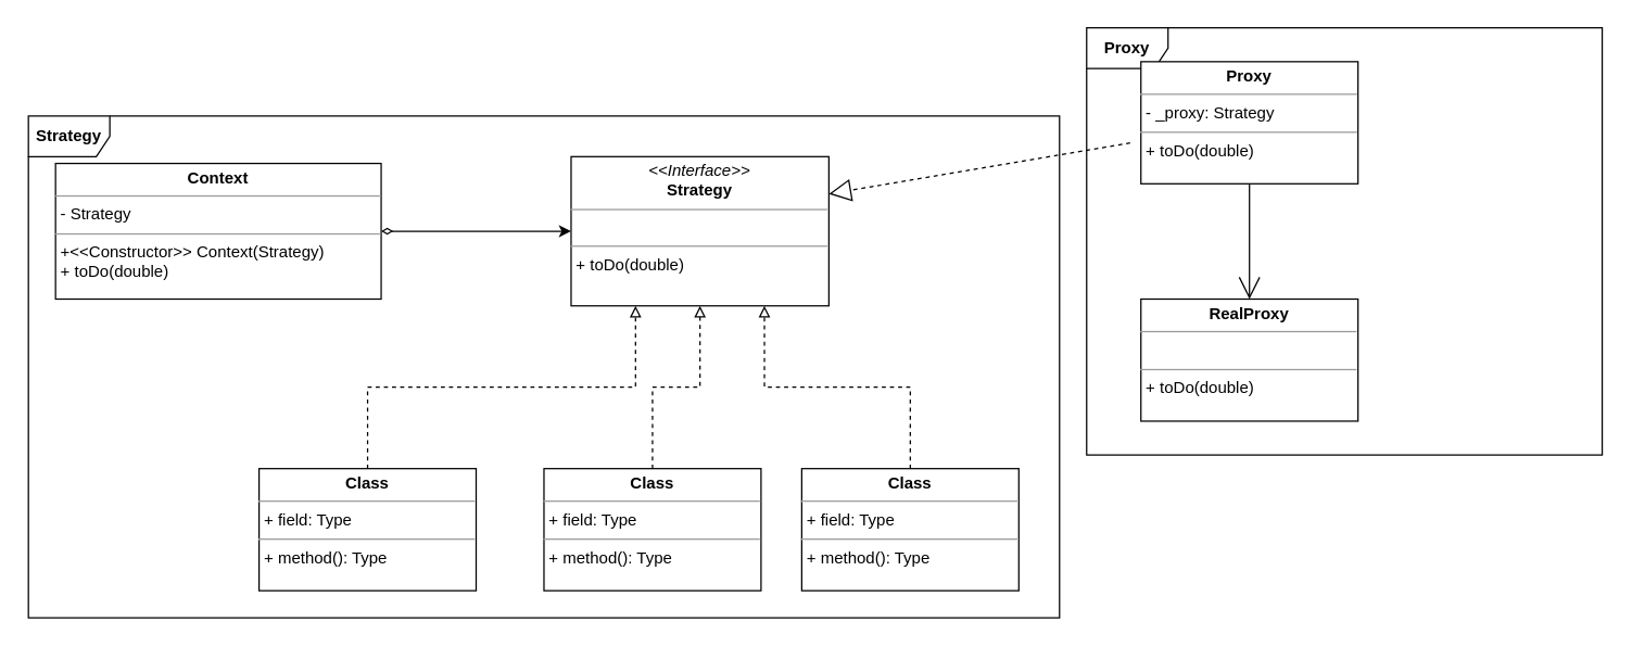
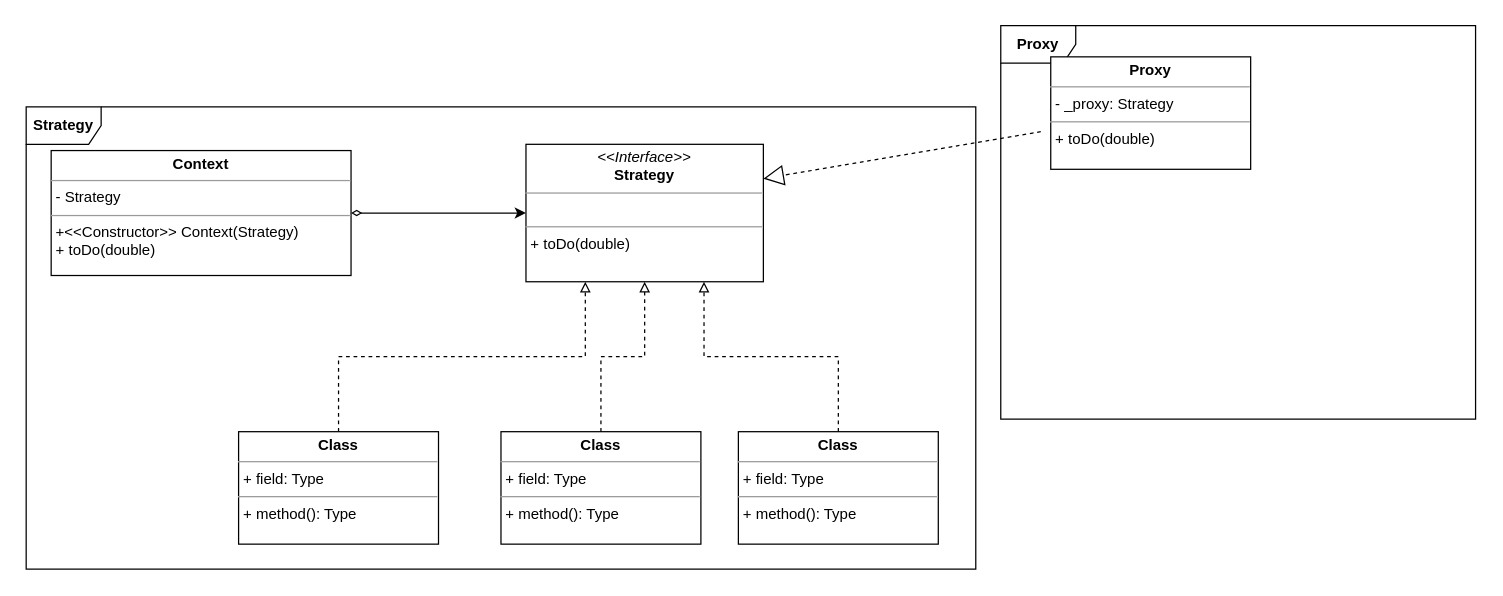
  <mxCell id="0" />
  <mxCell id="1" parent="0" />
  <mxCell id="2" value="&lt;b&gt;Proxy&lt;/b&gt;" style="shape=umlFrame;whiteSpace=wrap;html=1;hachureGap=4;pointerEvents=0;" vertex="1" parent="1"><mxGeometry x="800" y="20" width="380" height="315" as="geometry" /></mxCell>
  <mxCell id="3" value="&lt;b&gt;Strategy&lt;/b&gt;" style="shape=umlFrame;whiteSpace=wrap;html=1;hachureGap=4;pointerEvents=0;" vertex="1" parent="1"><mxGeometry x="20" y="85" width="760" height="370" as="geometry" /></mxCell>
  <mxCell id="4" style="edgeStyle=orthogonalEdgeStyle;rounded=0;html=1;exitX=0.5;exitY=0;entryX=0.5;entryY=1;dashed=1;startArrow=none;startFill=0;endArrow=block;endFill=0;jettySize=auto;orthogonalLoop=1;strokeWidth=1;fontSize=14;" parent="1" source="5" target="6" edge="1"><mxGeometry relative="1" as="geometry" /></mxCell>
  <mxCell id="5" value="&lt;p style=&quot;margin:0px;margin-top:4px;text-align:center;&quot;&gt;&lt;b&gt;Class&lt;/b&gt;&lt;/p&gt;&lt;hr size=&quot;1&quot;/&gt;&lt;p style=&quot;margin:0px;margin-left:4px;&quot;&gt;+ field: Type&lt;/p&gt;&lt;hr size=&quot;1&quot;/&gt;&lt;p style=&quot;margin:0px;margin-left:4px;&quot;&gt;+ method(): Type&lt;/p&gt;" style="verticalAlign=top;align=left;overflow=fill;fontSize=12;fontFamily=Helvetica;html=1;" parent="1" vertex="1"><mxGeometry x="400" y="345" width="160" height="90" as="geometry" /></mxCell>
  <mxCell id="6" value="&lt;p style=&quot;margin: 0px ; margin-top: 4px ; text-align: center&quot;&gt;&lt;i&gt;&amp;lt;&amp;lt;Interface&amp;gt;&amp;gt;&lt;/i&gt;&lt;br&gt;&lt;b&gt;Strategy&lt;/b&gt;&lt;/p&gt;&lt;hr size=&quot;1&quot;&gt;&lt;p style=&quot;margin: 0px ; margin-left: 4px&quot;&gt;&lt;br&gt;&lt;/p&gt;&lt;hr size=&quot;1&quot;&gt;&lt;p style=&quot;margin: 0px ; margin-left: 4px&quot;&gt;+ toDo(double)&lt;/p&gt;" style="verticalAlign=top;align=left;overflow=fill;fontSize=12;fontFamily=Helvetica;html=1;" parent="1" vertex="1"><mxGeometry x="420" y="115" width="190" height="110" as="geometry" /></mxCell>
  <mxCell id="7" style="edgeStyle=orthogonalEdgeStyle;rounded=0;html=1;exitX=0.5;exitY=0;entryX=0.75;entryY=1;dashed=1;startArrow=none;startFill=0;endArrow=block;endFill=0;jettySize=auto;orthogonalLoop=1;strokeWidth=1;fontSize=14;" parent="1" source="8" target="6" edge="1"><mxGeometry relative="1" as="geometry" /></mxCell>
  <mxCell id="8" value="&lt;p style=&quot;margin:0px;margin-top:4px;text-align:center;&quot;&gt;&lt;b&gt;Class&lt;/b&gt;&lt;/p&gt;&lt;hr size=&quot;1&quot;/&gt;&lt;p style=&quot;margin:0px;margin-left:4px;&quot;&gt;+ field: Type&lt;/p&gt;&lt;hr size=&quot;1&quot;/&gt;&lt;p style=&quot;margin:0px;margin-left:4px;&quot;&gt;+ method(): Type&lt;/p&gt;" style="verticalAlign=top;align=left;overflow=fill;fontSize=12;fontFamily=Helvetica;html=1;" parent="1" vertex="1"><mxGeometry x="590" y="345" width="160" height="90" as="geometry" /></mxCell>
  <mxCell id="9" style="edgeStyle=orthogonalEdgeStyle;rounded=0;html=1;exitX=0.5;exitY=0;entryX=0.25;entryY=1;dashed=1;startArrow=none;startFill=0;endArrow=block;endFill=0;jettySize=auto;orthogonalLoop=1;strokeWidth=1;fontSize=14;" parent="1" source="10" target="6" edge="1"><mxGeometry relative="1" as="geometry" /></mxCell>
  <mxCell id="10" value="&lt;p style=&quot;margin:0px;margin-top:4px;text-align:center;&quot;&gt;&lt;b&gt;Class&lt;/b&gt;&lt;/p&gt;&lt;hr size=&quot;1&quot;/&gt;&lt;p style=&quot;margin:0px;margin-left:4px;&quot;&gt;+ field: Type&lt;/p&gt;&lt;hr size=&quot;1&quot;/&gt;&lt;p style=&quot;margin:0px;margin-left:4px;&quot;&gt;+ method(): Type&lt;/p&gt;" style="verticalAlign=top;align=left;overflow=fill;fontSize=12;fontFamily=Helvetica;html=1;" parent="1" vertex="1"><mxGeometry x="190" y="345" width="160" height="90" as="geometry" /></mxCell>
  <mxCell id="11" style="edgeStyle=orthogonalEdgeStyle;rounded=0;html=1;exitX=1;exitY=0.5;startArrow=diamondThin;startFill=0;endArrow=classic;endFill=1;jettySize=auto;orthogonalLoop=1;strokeWidth=1;fontSize=14;" parent="1" source="12" target="6" edge="1"><mxGeometry relative="1" as="geometry" /></mxCell>
  <mxCell id="12" value="&lt;p style=&quot;margin: 0px ; margin-top: 4px ; text-align: center&quot;&gt;&lt;b&gt;Context&lt;/b&gt;&lt;/p&gt;&lt;hr size=&quot;1&quot;&gt;&lt;p style=&quot;margin: 0px ; margin-left: 4px&quot;&gt;- Strategy&lt;/p&gt;&lt;hr size=&quot;1&quot;&gt;&lt;p style=&quot;margin: 0px ; margin-left: 4px&quot;&gt;+&lt;span&gt;&amp;lt;&amp;lt;Constructor&amp;gt;&amp;gt; Context(Strategy)&lt;/span&gt;&lt;/p&gt;&lt;p style=&quot;margin: 0px ; margin-left: 4px&quot;&gt;&lt;span&gt;+ toDo(double)&lt;/span&gt;&lt;/p&gt;" style="verticalAlign=top;align=left;overflow=fill;fontSize=12;fontFamily=Helvetica;html=1;" parent="1" vertex="1"><mxGeometry x="40" y="120" width="240" height="100" as="geometry" /></mxCell>
  <mxCell id="13" style="edgeStyle=none;curved=1;rounded=0;orthogonalLoop=1;jettySize=auto;html=1;entryX=1;entryY=0.25;entryDx=0;entryDy=0;dashed=1;startArrow=none;startFill=0;endArrow=block;endFill=0;startSize=14;endSize=14;sourcePerimeterSpacing=8;targetPerimeterSpacing=8;" edge="1" parent="1" source="15" target="6"><mxGeometry relative="1" as="geometry" /></mxCell>
- <mxCell id="14" style="edgeStyle=none;curved=1;rounded=0;orthogonalLoop=1;jettySize=auto;html=1;entryX=0.5;entryY=0;entryDx=0;entryDy=0;startArrow=none;startFill=0;endArrow=open;endFill=0;startSize=14;endSize=14;sourcePerimeterSpacing=8;targetPerimeterSpacing=8;exitX=0.5;exitY=1;exitDx=0;exitDy=0;" edge="1" parent="1" source="15" target="16"><mxGeometry relative="1" as="geometry" /></mxCell>
  <mxCell id="15" value="&lt;p style=&quot;margin: 0px ; margin-top: 4px ; text-align: center&quot;&gt;&lt;b&gt;Proxy&lt;/b&gt;&lt;/p&gt;&lt;hr size=&quot;1&quot;&gt;&lt;p style=&quot;margin: 0px ; margin-left: 4px&quot;&gt;- _proxy: Strategy&lt;/p&gt;&lt;hr size=&quot;1&quot;&gt;&lt;p style=&quot;margin: 0px ; margin-left: 4px&quot;&gt;+ toDo(double)&lt;br&gt;&lt;/p&gt;" style="verticalAlign=top;align=left;overflow=fill;fontSize=12;fontFamily=Helvetica;html=1;" vertex="1" parent="1"><mxGeometry x="840" y="45" width="160" height="90" as="geometry" /></mxCell>
- <mxCell id="16" value="&lt;p style=&quot;margin: 0px ; margin-top: 4px ; text-align: center&quot;&gt;&lt;b&gt;RealProxy&lt;/b&gt;&lt;/p&gt;&lt;hr size=&quot;1&quot;&gt;&lt;p style=&quot;margin: 0px ; margin-left: 4px&quot;&gt;&lt;br&gt;&lt;/p&gt;&lt;hr size=&quot;1&quot;&gt;&lt;p style=&quot;margin: 0px ; margin-left: 4px&quot;&gt;+ toDo(double)&lt;br&gt;&lt;/p&gt;" style="verticalAlign=top;align=left;overflow=fill;fontSize=12;fontFamily=Helvetica;html=1;" vertex="1" parent="1"><mxGeometry x="840" y="220" width="160" height="90" as="geometry" /></mxCell>
